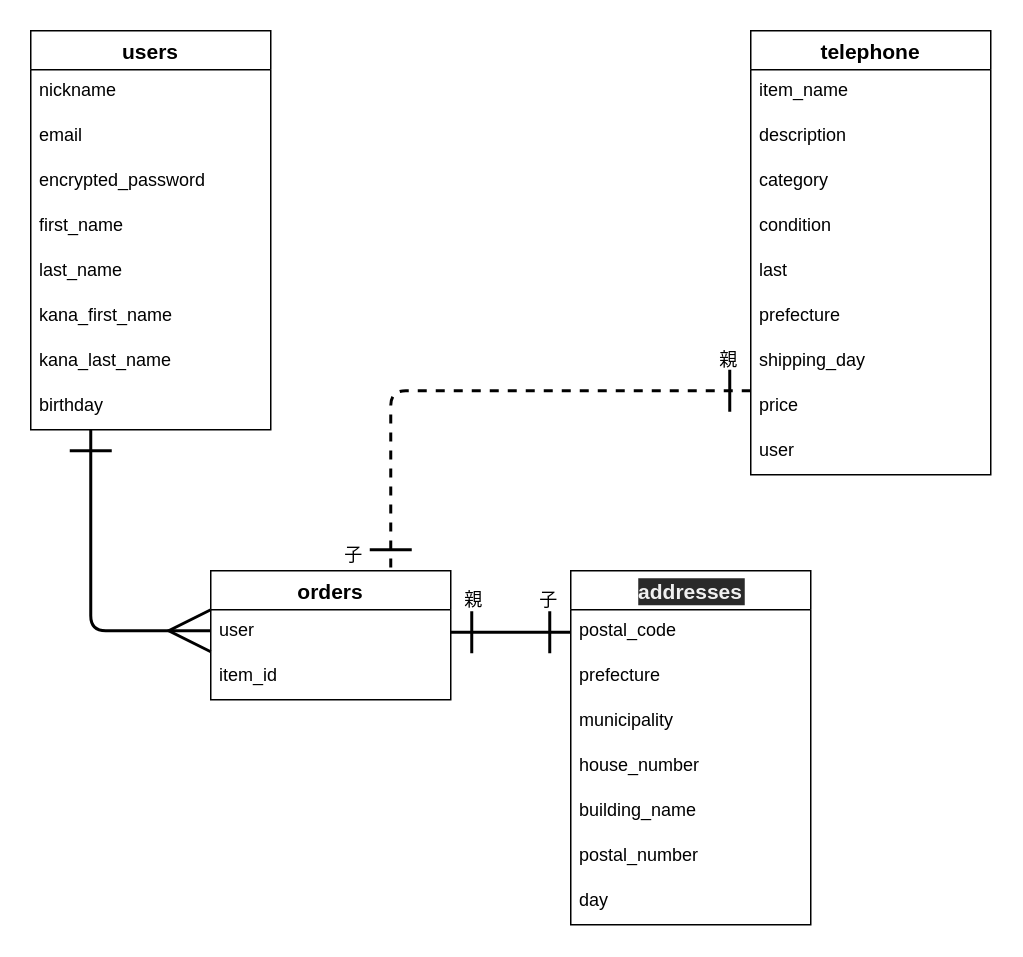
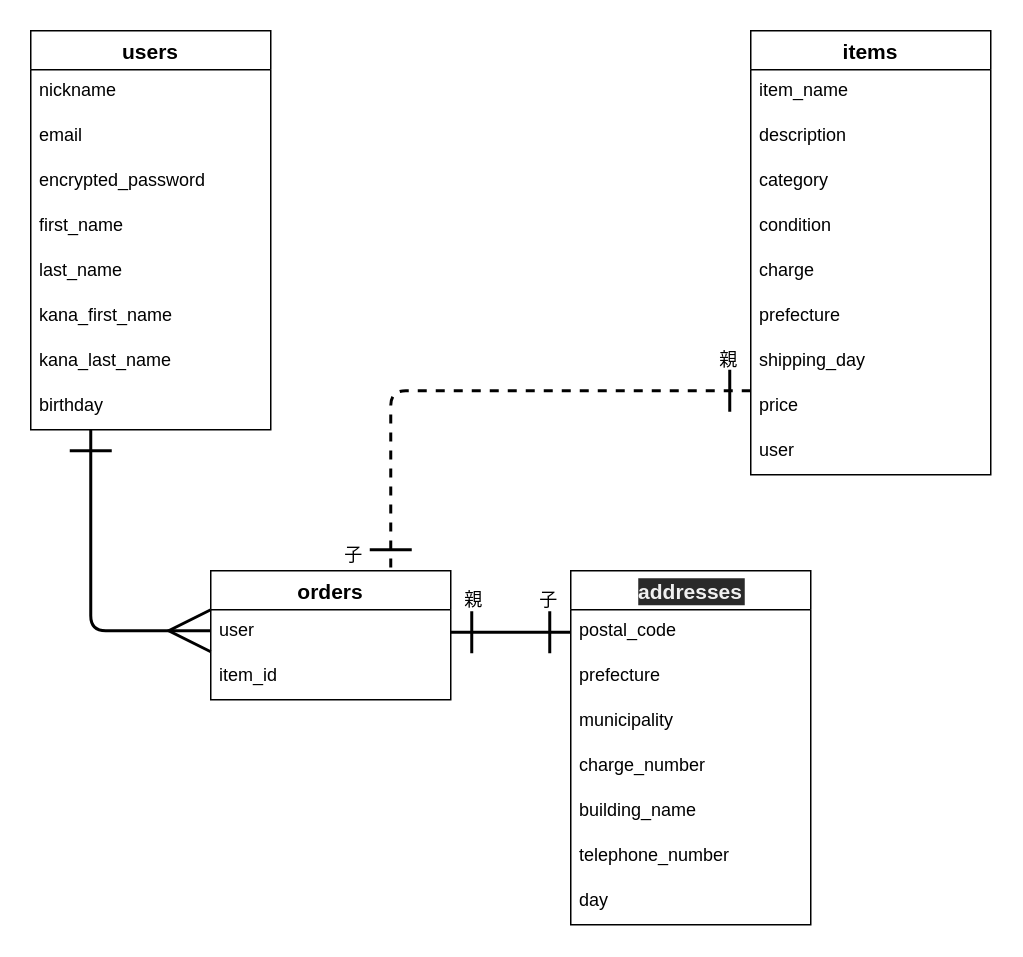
  <mxCell id="0" />
  <mxCell id="1" parent="0" />
  <mxCell id="2" value="users" style="swimlane;fontStyle=1;childLayout=stackLayout;horizontal=1;startSize=26;horizontalStack=0;resizeParent=1;resizeParentMax=0;resizeLast=0;collapsible=1;marginBottom=0;align=center;fontSize=14;" parent="1" vertex="1"><mxGeometry x="20" y="20" width="160" height="266" as="geometry"><mxRectangle x="80" y="40" width="70" height="26" as="alternateBounds" /></mxGeometry></mxCell>
  <mxCell id="3" value="nickname" style="text;strokeColor=none;fillColor=none;spacingLeft=4;spacingRight=4;overflow=hidden;rotatable=0;points=[[0,0.5],[1,0.5]];portConstraint=eastwest;fontSize=12;shadow=1;" parent="2" vertex="1"><mxGeometry y="26" width="160" height="30" as="geometry" /></mxCell>
  <mxCell id="4" value="email" style="text;strokeColor=none;fillColor=none;spacingLeft=4;spacingRight=4;overflow=hidden;rotatable=0;points=[[0,0.5],[1,0.5]];portConstraint=eastwest;fontSize=12;" parent="2" vertex="1"><mxGeometry y="56" width="160" height="30" as="geometry" /></mxCell>
  <mxCell id="5" value="encrypted_password" style="text;strokeColor=none;fillColor=none;spacingLeft=4;spacingRight=4;overflow=hidden;rotatable=0;points=[[0,0.5],[1,0.5]];portConstraint=eastwest;fontSize=12;" parent="2" vertex="1"><mxGeometry y="86" width="160" height="30" as="geometry" /></mxCell>
  <mxCell id="6" value="first_name" style="text;strokeColor=none;fillColor=none;spacingLeft=4;spacingRight=4;overflow=hidden;rotatable=0;points=[[0,0.5],[1,0.5]];portConstraint=eastwest;fontSize=12;" parent="2" vertex="1"><mxGeometry y="116" width="160" height="30" as="geometry" /></mxCell>
  <mxCell id="7" value="last_name" style="text;strokeColor=none;fillColor=none;spacingLeft=4;spacingRight=4;overflow=hidden;rotatable=0;points=[[0,0.5],[1,0.5]];portConstraint=eastwest;fontSize=12;" parent="2" vertex="1"><mxGeometry y="146" width="160" height="30" as="geometry" /></mxCell>
  <mxCell id="8" value="kana_first_name" style="text;strokeColor=none;fillColor=none;spacingLeft=4;spacingRight=4;overflow=hidden;rotatable=0;points=[[0,0.5],[1,0.5]];portConstraint=eastwest;fontSize=12;" parent="2" vertex="1"><mxGeometry y="176" width="160" height="30" as="geometry" /></mxCell>
  <mxCell id="9" value="kana_last_name" style="text;strokeColor=none;fillColor=none;spacingLeft=4;spacingRight=4;overflow=hidden;rotatable=0;points=[[0,0.5],[1,0.5]];portConstraint=eastwest;fontSize=12;" parent="2" vertex="1"><mxGeometry y="206" width="160" height="30" as="geometry" /></mxCell>
  <mxCell id="10" value="birthday" style="text;strokeColor=none;fillColor=none;spacingLeft=4;spacingRight=4;overflow=hidden;rotatable=0;points=[[0,0.5],[1,0.5]];portConstraint=eastwest;fontSize=12;" parent="2" vertex="1"><mxGeometry y="236" width="160" height="30" as="geometry" /></mxCell>
  <mxCell id="11" style="edgeStyle=orthogonalEdgeStyle;html=1;strokeWidth=2;endArrow=ERone;endFill=0;startArrow=ERone;startFill=0;endSize=25;startSize=25;entryX=0.75;entryY=0;entryDx=0;entryDy=0;dashed=1;" parent="1" source="20" target="23" edge="1"><mxGeometry relative="1" as="geometry"><mxPoint x="460" y="300" as="sourcePoint" /><Array as="points"><mxPoint x="260" y="260" /></Array><mxPoint x="290" y="310" as="targetPoint" /></mxGeometry></mxCell>
- <mxCell id="12" value="telephone" style="swimlane;fontStyle=1;childLayout=stackLayout;horizontal=1;startSize=26;horizontalStack=0;resizeParent=1;resizeParentMax=0;resizeLast=0;collapsible=1;marginBottom=0;align=center;fontSize=14;" parent="1" vertex="1"><mxGeometry x="500" y="20" width="160" height="296" as="geometry"><mxRectangle x="560" y="40" width="70" height="26" as="alternateBounds" /></mxGeometry></mxCell>
+ <mxCell id="12" value="items" style="swimlane;fontStyle=1;childLayout=stackLayout;horizontal=1;startSize=26;horizontalStack=0;resizeParent=1;resizeParentMax=0;resizeLast=0;collapsible=1;marginBottom=0;align=center;fontSize=14;" parent="1" vertex="1"><mxGeometry x="500" y="20" width="160" height="296" as="geometry"><mxRectangle x="560" y="40" width="70" height="26" as="alternateBounds" /></mxGeometry></mxCell>
  <mxCell id="13" value="item_name" style="text;strokeColor=none;fillColor=none;spacingLeft=4;spacingRight=4;overflow=hidden;rotatable=0;points=[[0,0.5],[1,0.5]];portConstraint=eastwest;fontSize=12;" parent="12" vertex="1"><mxGeometry y="26" width="160" height="30" as="geometry" /></mxCell>
  <mxCell id="14" value="description" style="text;strokeColor=none;fillColor=none;spacingLeft=4;spacingRight=4;overflow=hidden;rotatable=0;points=[[0,0.5],[1,0.5]];portConstraint=eastwest;fontSize=12;" parent="12" vertex="1"><mxGeometry y="56" width="160" height="30" as="geometry" /></mxCell>
  <mxCell id="15" value="category" style="text;strokeColor=none;fillColor=none;spacingLeft=4;spacingRight=4;overflow=hidden;rotatable=0;points=[[0,0.5],[1,0.5]];portConstraint=eastwest;fontSize=12;" parent="12" vertex="1"><mxGeometry y="86" width="160" height="30" as="geometry" /></mxCell>
  <mxCell id="16" value="condition" style="text;strokeColor=none;fillColor=none;spacingLeft=4;spacingRight=4;overflow=hidden;rotatable=0;points=[[0,0.5],[1,0.5]];portConstraint=eastwest;fontSize=12;" parent="12" vertex="1"><mxGeometry y="116" width="160" height="30" as="geometry" /></mxCell>
- <mxCell id="17" value="last" style="text;strokeColor=none;fillColor=none;spacingLeft=4;spacingRight=4;overflow=hidden;rotatable=0;points=[[0,0.5],[1,0.5]];portConstraint=eastwest;fontSize=12;" parent="12" vertex="1"><mxGeometry y="146" width="160" height="30" as="geometry" /></mxCell>
+ <mxCell id="17" value="charge" style="text;strokeColor=none;fillColor=none;spacingLeft=4;spacingRight=4;overflow=hidden;rotatable=0;points=[[0,0.5],[1,0.5]];portConstraint=eastwest;fontSize=12;" parent="12" vertex="1"><mxGeometry y="146" width="160" height="30" as="geometry" /></mxCell>
  <mxCell id="18" value="prefecture" style="text;strokeColor=none;fillColor=none;spacingLeft=4;spacingRight=4;overflow=hidden;rotatable=0;points=[[0,0.5],[1,0.5]];portConstraint=eastwest;fontSize=12;" parent="12" vertex="1"><mxGeometry y="176" width="160" height="30" as="geometry" /></mxCell>
  <mxCell id="19" value="shipping_day" style="text;strokeColor=none;fillColor=none;spacingLeft=4;spacingRight=4;overflow=hidden;rotatable=0;points=[[0,0.5],[1,0.5]];portConstraint=eastwest;fontSize=12;" parent="12" vertex="1"><mxGeometry y="206" width="160" height="30" as="geometry" /></mxCell>
  <mxCell id="20" value="price" style="text;strokeColor=none;fillColor=none;spacingLeft=4;spacingRight=4;overflow=hidden;rotatable=0;points=[[0,0.5],[1,0.5]];portConstraint=eastwest;fontSize=12;" parent="12" vertex="1"><mxGeometry y="236" width="160" height="30" as="geometry" /></mxCell>
  <mxCell id="21" value="user" style="text;strokeColor=none;fillColor=none;spacingLeft=4;spacingRight=4;overflow=hidden;rotatable=0;points=[[0,0.5],[1,0.5]];portConstraint=eastwest;fontSize=12;" parent="12" vertex="1"><mxGeometry y="266" width="160" height="30" as="geometry" /></mxCell>
  <mxCell id="22" style="edgeStyle=orthogonalEdgeStyle;html=1;strokeWidth=2;endSize=25;startSize=25;endArrow=ERone;endFill=0;startArrow=ERmany;startFill=0;" parent="1" source="24" target="10" edge="1"><mxGeometry relative="1" as="geometry"><mxPoint x="130" y="420" as="sourcePoint" /><mxPoint x="100" y="300" as="targetPoint" /><Array as="points"><mxPoint x="60" y="420" /></Array></mxGeometry></mxCell>
  <mxCell id="23" value="orders" style="swimlane;fontStyle=1;childLayout=stackLayout;horizontal=1;startSize=26;horizontalStack=0;resizeParent=1;resizeParentMax=0;resizeLast=0;collapsible=1;marginBottom=0;align=center;fontSize=14;" parent="1" vertex="1"><mxGeometry x="140" y="380" width="160" height="86" as="geometry"><mxRectangle x="320" y="360" width="70" height="26" as="alternateBounds" /></mxGeometry></mxCell>
  <mxCell id="24" value="user" style="text;strokeColor=none;fillColor=none;spacingLeft=4;spacingRight=4;overflow=hidden;rotatable=0;points=[[0,0.5],[1,0.5]];portConstraint=eastwest;fontSize=12;" parent="23" vertex="1"><mxGeometry y="26" width="160" height="30" as="geometry" /></mxCell>
  <mxCell id="25" value="item_id" style="text;strokeColor=none;fillColor=none;spacingLeft=4;spacingRight=4;overflow=hidden;rotatable=0;points=[[0,0.5],[1,0.5]];portConstraint=eastwest;fontSize=12;" parent="23" vertex="1"><mxGeometry y="56" width="160" height="30" as="geometry" /></mxCell>
  <mxCell id="26" value="親" style="text;html=1;resizable=0;autosize=1;align=center;verticalAlign=middle;points=[];fillColor=none;strokeColor=none;rounded=0;shadow=1;" parent="1" vertex="1"><mxGeometry x="470" y="230" width="30" height="20" as="geometry" /></mxCell>
  <mxCell id="27" value="子" style="text;html=1;resizable=0;autosize=1;align=center;verticalAlign=middle;points=[];fillColor=none;strokeColor=none;rounded=0;shadow=1;" parent="1" vertex="1"><mxGeometry x="220" y="360" width="30" height="20" as="geometry" /></mxCell>
  <mxCell id="28" value="addresses" style="swimlane;fontStyle=1;childLayout=stackLayout;horizontal=1;startSize=26;horizontalStack=0;resizeParent=1;resizeParentMax=0;resizeLast=0;collapsible=1;marginBottom=0;align=center;fontSize=14;labelBackgroundColor=#2A2A2A;fontColor=#F0F0F0;strokeColor=default;" vertex="1" parent="1"><mxGeometry x="380" y="380" width="160" height="236" as="geometry" /></mxCell>
  <mxCell id="29" value="postal_code" style="text;strokeColor=none;fillColor=none;spacingLeft=4;spacingRight=4;overflow=hidden;rotatable=0;points=[[0,0.5],[1,0.5]];portConstraint=eastwest;fontSize=12;" parent="28" vertex="1"><mxGeometry y="26" width="160" height="30" as="geometry" /></mxCell>
  <mxCell id="30" value="prefecture" style="text;strokeColor=none;fillColor=none;spacingLeft=4;spacingRight=4;overflow=hidden;rotatable=0;points=[[0,0.5],[1,0.5]];portConstraint=eastwest;fontSize=12;" parent="28" vertex="1"><mxGeometry y="56" width="160" height="30" as="geometry" /></mxCell>
  <mxCell id="31" value="municipality" style="text;strokeColor=none;fillColor=none;spacingLeft=4;spacingRight=4;overflow=hidden;rotatable=0;points=[[0,0.5],[1,0.5]];portConstraint=eastwest;fontSize=12;" parent="28" vertex="1"><mxGeometry y="86" width="160" height="30" as="geometry" /></mxCell>
- <mxCell id="32" value="house_number" style="text;strokeColor=none;fillColor=none;spacingLeft=4;spacingRight=4;overflow=hidden;rotatable=0;points=[[0,0.5],[1,0.5]];portConstraint=eastwest;fontSize=12;" parent="28" vertex="1"><mxGeometry y="116" width="160" height="30" as="geometry" /></mxCell>
+ <mxCell id="32" value="charge_number" style="text;strokeColor=none;fillColor=none;spacingLeft=4;spacingRight=4;overflow=hidden;rotatable=0;points=[[0,0.5],[1,0.5]];portConstraint=eastwest;fontSize=12;" parent="28" vertex="1"><mxGeometry y="116" width="160" height="30" as="geometry" /></mxCell>
  <mxCell id="33" value="building_name" style="text;strokeColor=none;fillColor=none;spacingLeft=4;spacingRight=4;overflow=hidden;rotatable=0;points=[[0,0.5],[1,0.5]];portConstraint=eastwest;fontSize=12;" parent="28" vertex="1"><mxGeometry y="146" width="160" height="30" as="geometry" /></mxCell>
- <mxCell id="34" value="postal_number" style="text;strokeColor=none;fillColor=none;spacingLeft=4;spacingRight=4;overflow=hidden;rotatable=0;points=[[0,0.5],[1,0.5]];portConstraint=eastwest;fontSize=12;" parent="28" vertex="1"><mxGeometry y="176" width="160" height="30" as="geometry" /></mxCell>
+ <mxCell id="34" value="telephone_number" style="text;strokeColor=none;fillColor=none;spacingLeft=4;spacingRight=4;overflow=hidden;rotatable=0;points=[[0,0.5],[1,0.5]];portConstraint=eastwest;fontSize=12;" parent="28" vertex="1"><mxGeometry y="176" width="160" height="30" as="geometry" /></mxCell>
  <mxCell id="35" value="day" style="text;strokeColor=none;fillColor=none;spacingLeft=4;spacingRight=4;overflow=hidden;rotatable=0;points=[[0,0.5],[1,0.5]];portConstraint=eastwest;fontSize=12;" vertex="1" parent="28"><mxGeometry y="206" width="160" height="30" as="geometry" /></mxCell>
  <mxCell id="36" value="" style="edgeStyle=entityRelationEdgeStyle;fontSize=12;html=1;endArrow=ERone;endFill=1;labelBackgroundColor=#2A2A2A;fontColor=#F0F0F0;strokeColor=default;exitX=1;exitY=0.5;exitDx=0;exitDy=0;entryX=0;entryY=0.5;entryDx=0;entryDy=0;strokeWidth=2;startArrow=ERone;startFill=0;endSize=25;startSize=25;" edge="1" parent="1" source="24" target="29"><mxGeometry width="100" height="100" relative="1" as="geometry"><mxPoint x="390" y="350" as="sourcePoint" /><mxPoint x="490" y="250" as="targetPoint" /></mxGeometry></mxCell>
  <mxCell id="37" value="親" style="text;html=1;resizable=0;autosize=1;align=center;verticalAlign=middle;points=[];fillColor=none;strokeColor=none;rounded=0;shadow=1;" vertex="1" parent="1"><mxGeometry x="300" y="390" width="30" height="20" as="geometry" /></mxCell>
  <mxCell id="38" value="子" style="text;html=1;resizable=0;autosize=1;align=center;verticalAlign=middle;points=[];fillColor=none;strokeColor=none;rounded=0;shadow=1;" vertex="1" parent="1"><mxGeometry x="350" y="390" width="30" height="20" as="geometry" /></mxCell>
